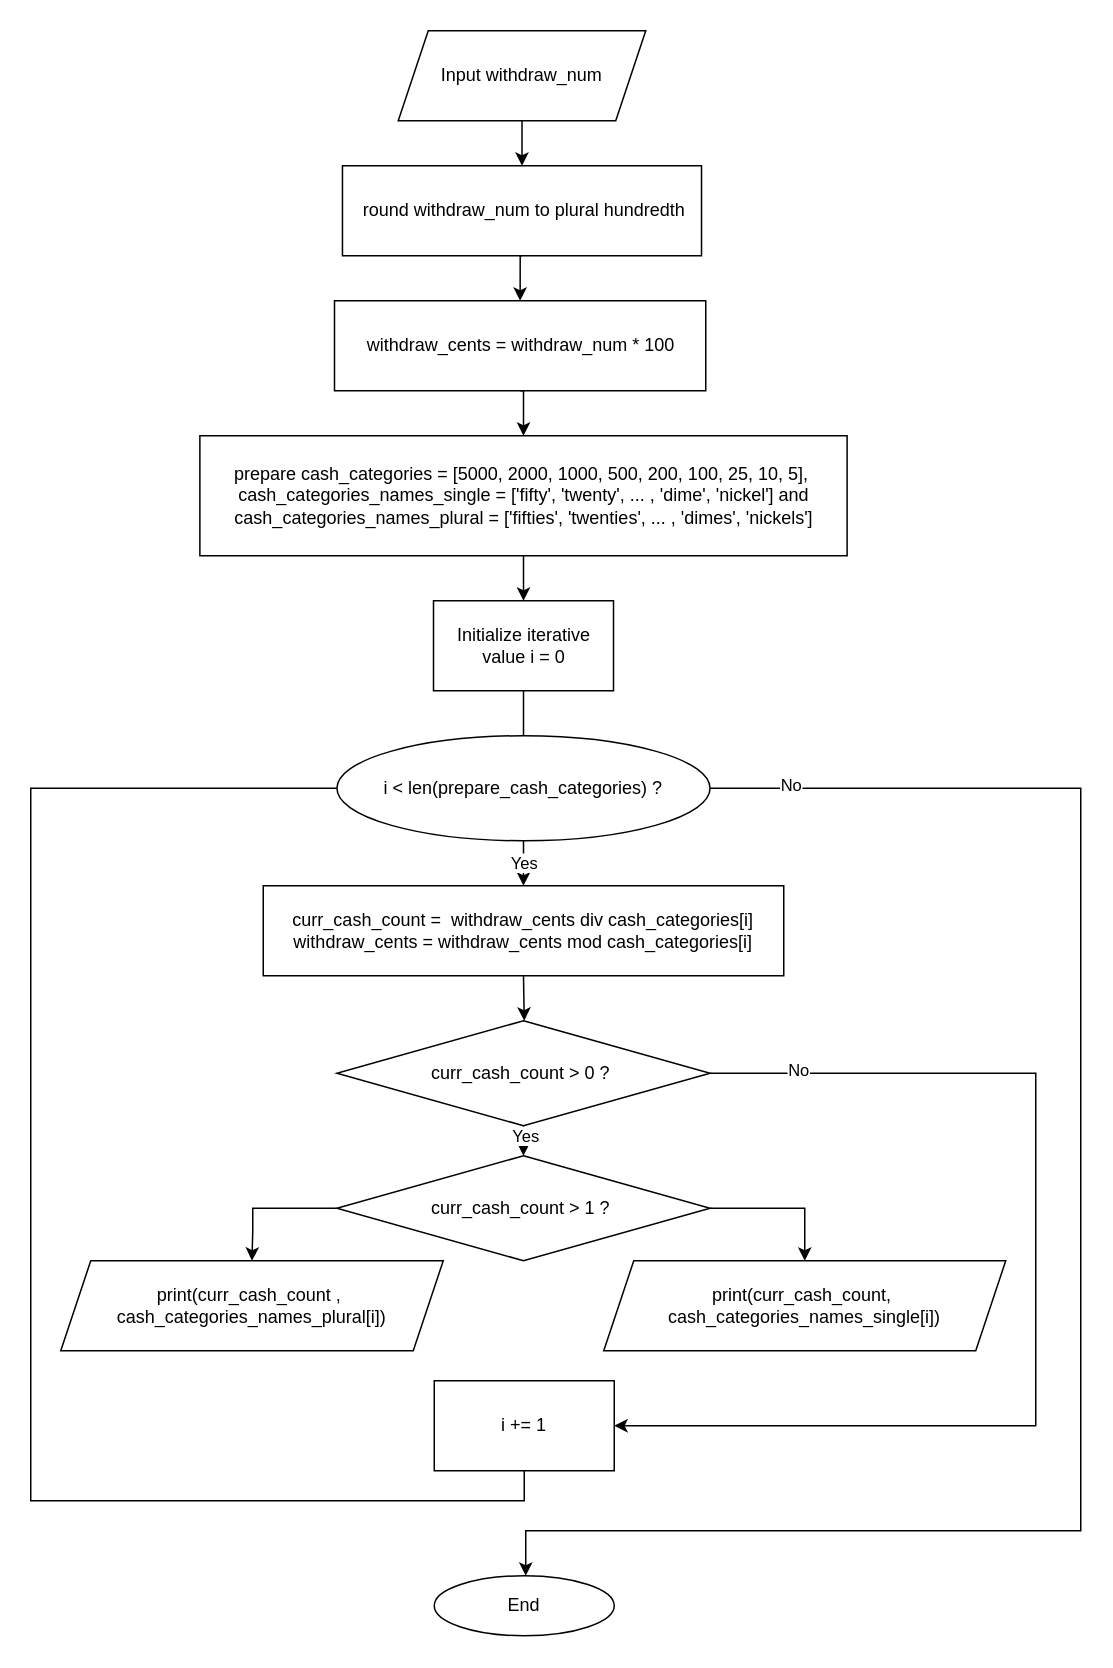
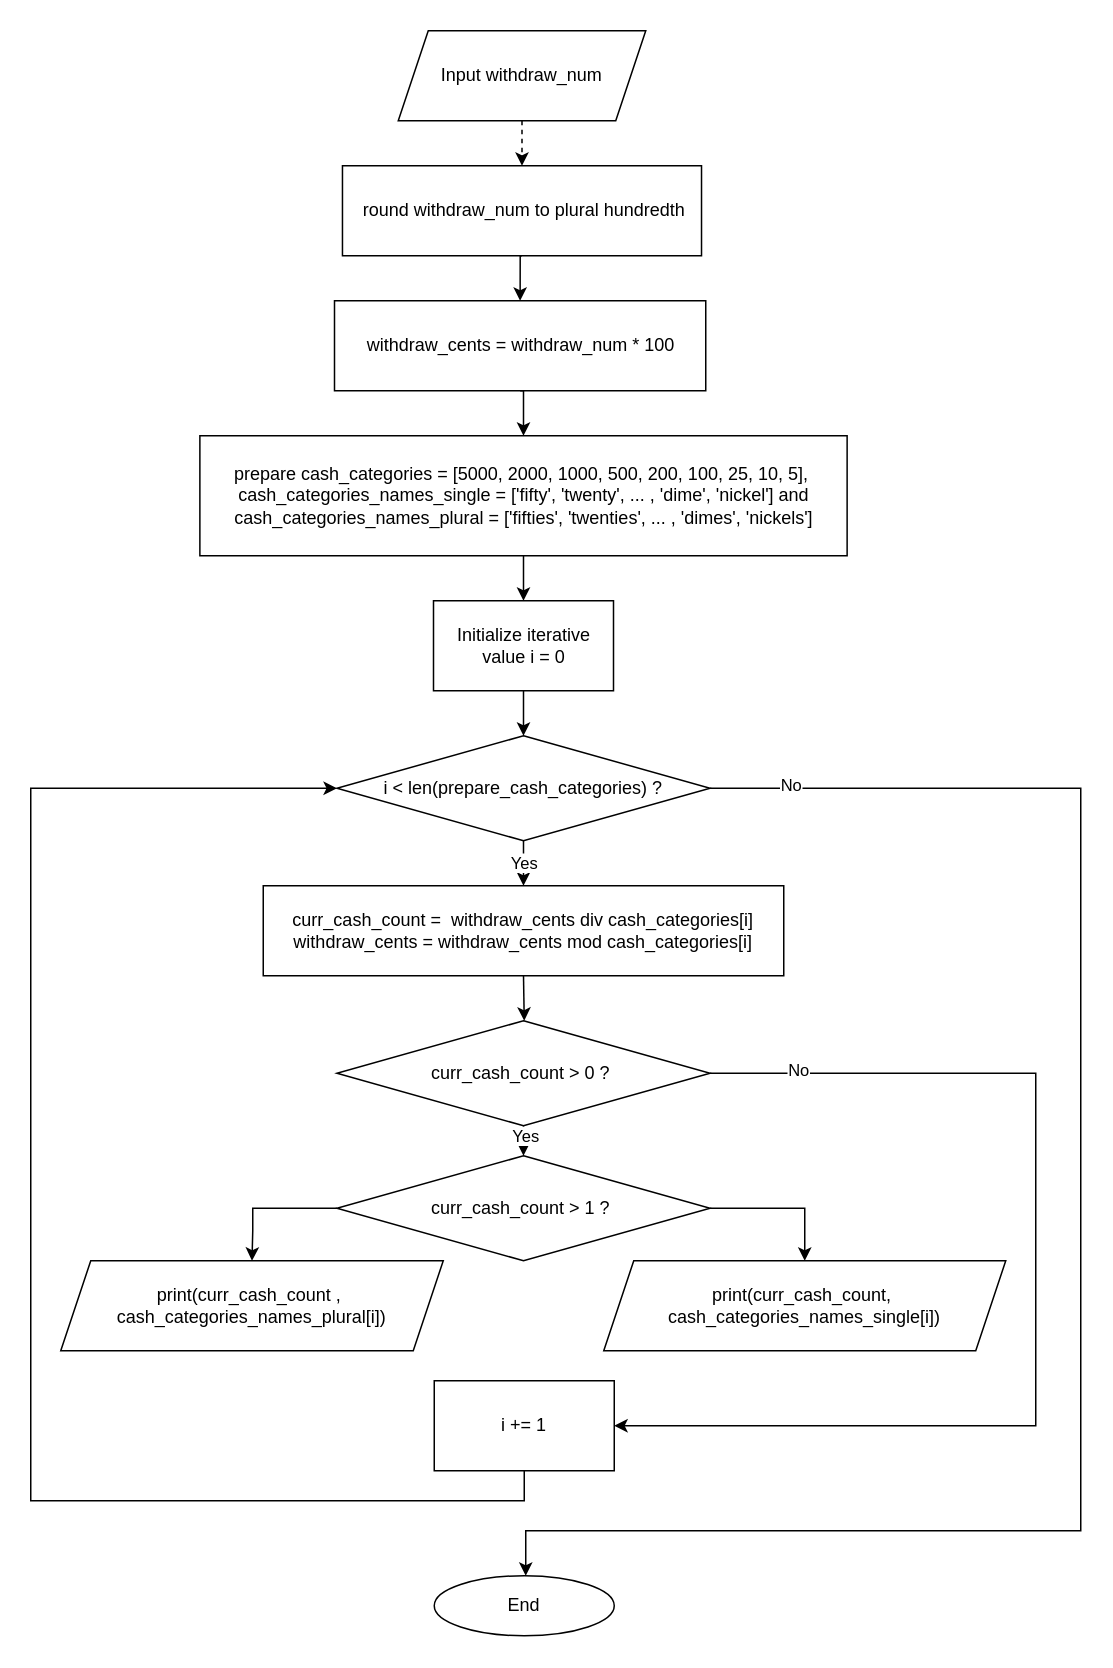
  <mxCell id="0" />
  <mxCell id="1" parent="0" />
- <mxCell id="2" style="edgeStyle=orthogonalEdgeStyle;rounded=0;orthogonalLoop=1;jettySize=auto;html=1;exitX=0.5;exitY=1;exitDx=0;exitDy=0;entryX=0.5;entryY=0;entryDx=0;entryDy=0;" edge="1" parent="1" source="3" target="5"><mxGeometry relative="1" as="geometry" /></mxCell>
+ <mxCell id="2" style="edgeStyle=orthogonalEdgeStyle;rounded=0;orthogonalLoop=1;jettySize=auto;html=1;exitX=0.5;exitY=1;exitDx=0;exitDy=0;entryX=0.5;entryY=0;entryDx=0;entryDy=0;dashed=1;" edge="1" parent="1" source="3" target="5"><mxGeometry relative="1" as="geometry" /></mxCell>
  <mxCell id="3" value="Input withdraw_num" style="shape=parallelogram;perimeter=parallelogramPerimeter;whiteSpace=wrap;html=1;fixedSize=1;" vertex="1" parent="1"><mxGeometry x="265" y="20" width="165" height="60" as="geometry" /></mxCell>
  <mxCell id="4" style="edgeStyle=orthogonalEdgeStyle;rounded=0;orthogonalLoop=1;jettySize=auto;html=1;exitX=0.5;exitY=1;exitDx=0;exitDy=0;entryX=0.5;entryY=0;entryDx=0;entryDy=0;" edge="1" parent="1" source="5" target="7"><mxGeometry relative="1" as="geometry" /></mxCell>
  <mxCell id="5" value="&amp;nbsp;round withdraw_num to plural hundredth" style="rounded=0;whiteSpace=wrap;html=1;" vertex="1" parent="1"><mxGeometry x="227.81" y="110" width="239.37" height="60" as="geometry" /></mxCell>
  <mxCell id="6" style="edgeStyle=orthogonalEdgeStyle;rounded=0;orthogonalLoop=1;jettySize=auto;html=1;exitX=0.5;exitY=1;exitDx=0;exitDy=0;entryX=0.5;entryY=0;entryDx=0;entryDy=0;" edge="1" parent="1" source="7" target="9"><mxGeometry relative="1" as="geometry" /></mxCell>
  <mxCell id="7" value="withdraw_cents = withdraw_num * 100" style="rounded=0;whiteSpace=wrap;html=1;" vertex="1" parent="1"><mxGeometry x="222.5" y="200" width="247.5" height="60" as="geometry" /></mxCell>
  <mxCell id="8" style="edgeStyle=orthogonalEdgeStyle;rounded=0;orthogonalLoop=1;jettySize=auto;html=1;exitX=0.5;exitY=1;exitDx=0;exitDy=0;entryX=0.5;entryY=0;entryDx=0;entryDy=0;" edge="1" parent="1" source="9" target="15"><mxGeometry relative="1" as="geometry" /></mxCell>
  <mxCell id="9" value="prepare cash_categories = [5000, 2000, 1000, 500, 200, 100, 25, 10, 5],&amp;nbsp;&lt;br&gt;cash_categories_names_single = [&lt;span style=&quot;font-size: 12px&quot;&gt;'fifty', 'twenty', ...&amp;nbsp;&lt;/span&gt;&lt;span&gt;, 'dime', 'nickel'] and&lt;br&gt;&lt;/span&gt;&lt;span style=&quot;font-size: 12px&quot;&gt;cash_categories_names_plural =&amp;nbsp;&lt;/span&gt;&lt;span style=&quot;font-size: 12px&quot;&gt;['fifties', 'twenties', ...&amp;nbsp;&lt;/span&gt;&lt;span&gt;, 'dimes', 'nickels']&lt;/span&gt;&lt;span style=&quot;font-size: 12px&quot;&gt;&lt;br&gt;&lt;/span&gt;" style="rounded=0;whiteSpace=wrap;html=1;" vertex="1" parent="1"><mxGeometry x="132.75" y="290" width="431.5" height="80" as="geometry" /></mxCell>
  <mxCell id="10" value="Yes" style="edgeStyle=orthogonalEdgeStyle;rounded=0;orthogonalLoop=1;jettySize=auto;html=1;exitX=0.5;exitY=1;exitDx=0;exitDy=0;entryX=0.5;entryY=0;entryDx=0;entryDy=0;" edge="1" parent="1" source="13" target="17"><mxGeometry relative="1" as="geometry" /></mxCell>
  <mxCell id="11" style="edgeStyle=orthogonalEdgeStyle;rounded=0;orthogonalLoop=1;jettySize=auto;html=1;exitX=1;exitY=0.5;exitDx=0;exitDy=0;" edge="1" parent="1" source="13"><mxGeometry relative="1" as="geometry"><mxPoint x="350" y="1050" as="targetPoint" /><Array as="points"><mxPoint x="720" y="525" /><mxPoint x="720" y="1020" /><mxPoint x="350" y="1020" /></Array></mxGeometry></mxCell>
  <mxCell id="12" value="No" style="edgeLabel;html=1;align=center;verticalAlign=middle;resizable=0;points=[];" vertex="1" connectable="0" parent="11"><mxGeometry x="-0.906" y="3" relative="1" as="geometry"><mxPoint as="offset" /></mxGeometry></mxCell>
- <mxCell id="13" value="i &amp;lt; len(prepare_cash_categories) ?" style="ellipse;whiteSpace=wrap;html=1;" vertex="1" parent="1"><mxGeometry x="224.12" y="490" width="248.76" height="70" as="geometry" /></mxCell>
- <mxCell id="14" style="edgeStyle=orthogonalEdgeStyle;rounded=0;orthogonalLoop=1;jettySize=auto;html=1;exitX=0.5;exitY=1;exitDx=0;exitDy=0;entryX=0.5;entryY=0;entryDx=0;entryDy=0;endArrow=none;" edge="1" parent="1" source="15" target="13"><mxGeometry relative="1" as="geometry" /></mxCell>
+ <mxCell id="13" value="i &amp;lt; len(prepare_cash_categories) ?" style="rhombus;whiteSpace=wrap;html=1;" vertex="1" parent="1"><mxGeometry x="224.12" y="490" width="248.76" height="70" as="geometry" /></mxCell>
+ <mxCell id="14" style="edgeStyle=orthogonalEdgeStyle;rounded=0;orthogonalLoop=1;jettySize=auto;html=1;exitX=0.5;exitY=1;exitDx=0;exitDy=0;entryX=0.5;entryY=0;entryDx=0;entryDy=0;" edge="1" parent="1" source="15" target="13"><mxGeometry relative="1" as="geometry" /></mxCell>
  <mxCell id="15" value="Initialize iterative value i = 0" style="rounded=0;whiteSpace=wrap;html=1;" vertex="1" parent="1"><mxGeometry x="288.5" y="400" width="120" height="60" as="geometry" /></mxCell>
  <mxCell id="16" style="edgeStyle=orthogonalEdgeStyle;rounded=0;orthogonalLoop=1;jettySize=auto;html=1;exitX=0.5;exitY=1;exitDx=0;exitDy=0;" edge="1" parent="1" source="17"><mxGeometry relative="1" as="geometry"><mxPoint x="349" y="680" as="targetPoint" /></mxGeometry></mxCell>
  <mxCell id="17" value="curr_cash_count =&amp;nbsp; withdraw_cents div cash_categories[i]&lt;br&gt;withdraw_cents = withdraw_cents mod cash_categories[i]" style="rounded=0;whiteSpace=wrap;html=1;" vertex="1" parent="1"><mxGeometry x="175" y="590" width="347" height="60" as="geometry" /></mxCell>
  <mxCell id="18" style="edgeStyle=orthogonalEdgeStyle;rounded=0;orthogonalLoop=1;jettySize=auto;html=1;exitX=0.5;exitY=1;exitDx=0;exitDy=0;entryX=0.5;entryY=0;entryDx=0;entryDy=0;" edge="1" parent="1" source="22" target="25"><mxGeometry relative="1" as="geometry" /></mxCell>
  <mxCell id="19" value="Yes" style="edgeLabel;html=1;align=center;verticalAlign=middle;resizable=0;points=[];" vertex="1" connectable="0" parent="18"><mxGeometry x="-0.365" y="1" relative="1" as="geometry"><mxPoint as="offset" /></mxGeometry></mxCell>
  <mxCell id="20" style="edgeStyle=orthogonalEdgeStyle;rounded=0;orthogonalLoop=1;jettySize=auto;html=1;exitX=1;exitY=0.5;exitDx=0;exitDy=0;entryX=1;entryY=0.5;entryDx=0;entryDy=0;" edge="1" parent="1" source="22" target="29"><mxGeometry relative="1" as="geometry"><Array as="points"><mxPoint x="690" y="715" /><mxPoint x="690" y="950" /></Array></mxGeometry></mxCell>
  <mxCell id="21" value="No" style="edgeLabel;html=1;align=center;verticalAlign=middle;resizable=0;points=[];" vertex="1" connectable="0" parent="20"><mxGeometry x="-0.839" y="3" relative="1" as="geometry"><mxPoint as="offset" /></mxGeometry></mxCell>
  <mxCell id="22" value="curr_cash_count &amp;gt; 0 ?&amp;nbsp;" style="rhombus;whiteSpace=wrap;html=1;" vertex="1" parent="1"><mxGeometry x="224.12" y="680" width="248.76" height="70" as="geometry" /></mxCell>
  <mxCell id="23" style="edgeStyle=orthogonalEdgeStyle;rounded=0;orthogonalLoop=1;jettySize=auto;html=1;entryX=0.5;entryY=0;entryDx=0;entryDy=0;" edge="1" parent="1" source="25" target="26"><mxGeometry relative="1" as="geometry"><Array as="points"><mxPoint x="168" y="805" /><mxPoint x="168" y="820" /></Array></mxGeometry></mxCell>
  <mxCell id="24" style="edgeStyle=orthogonalEdgeStyle;rounded=0;orthogonalLoop=1;jettySize=auto;html=1;exitX=1;exitY=0.5;exitDx=0;exitDy=0;" edge="1" parent="1" source="25" target="27"><mxGeometry relative="1" as="geometry" /></mxCell>
  <mxCell id="25" value="curr_cash_count &amp;gt; 1 ?&amp;nbsp;" style="rhombus;whiteSpace=wrap;html=1;" vertex="1" parent="1"><mxGeometry x="224.12" y="770" width="248.76" height="70" as="geometry" /></mxCell>
  <mxCell id="26" value="print(curr_cash_count ,&amp;nbsp; cash_categories_names_plural[i])" style="shape=parallelogram;perimeter=parallelogramPerimeter;whiteSpace=wrap;html=1;fixedSize=1;" vertex="1" parent="1"><mxGeometry x="40" y="840" width="255" height="60" as="geometry" /></mxCell>
  <mxCell id="27" value="&lt;span&gt;print(curr_cash_count,&amp;nbsp; cash_categories_names_single[i])&lt;/span&gt;" style="shape=parallelogram;perimeter=parallelogramPerimeter;whiteSpace=wrap;html=1;fixedSize=1;" vertex="1" parent="1"><mxGeometry x="402" y="840" width="268" height="60" as="geometry" /></mxCell>
- <mxCell id="28" style="edgeStyle=orthogonalEdgeStyle;rounded=0;orthogonalLoop=1;jettySize=auto;html=1;exitX=0.5;exitY=1;exitDx=0;exitDy=0;entryX=0;entryY=0.5;entryDx=0;entryDy=0;endArrow=none;" edge="1" parent="1" source="29" target="13"><mxGeometry relative="1" as="geometry"><Array as="points"><mxPoint x="349" y="1000" /><mxPoint x="20" y="1000" /><mxPoint x="20" y="525" /></Array></mxGeometry></mxCell>
+ <mxCell id="28" style="edgeStyle=orthogonalEdgeStyle;rounded=0;orthogonalLoop=1;jettySize=auto;html=1;exitX=0.5;exitY=1;exitDx=0;exitDy=0;entryX=0;entryY=0.5;entryDx=0;entryDy=0;" edge="1" parent="1" source="29" target="13"><mxGeometry relative="1" as="geometry"><Array as="points"><mxPoint x="349" y="1000" /><mxPoint x="20" y="1000" /><mxPoint x="20" y="525" /></Array></mxGeometry></mxCell>
  <mxCell id="29" value="i += 1" style="rounded=0;whiteSpace=wrap;html=1;" vertex="1" parent="1"><mxGeometry x="289" y="920" width="120" height="60" as="geometry" /></mxCell>
  <mxCell id="30" value="End" style="ellipse;whiteSpace=wrap;html=1;" vertex="1" parent="1"><mxGeometry x="289" y="1050" width="120" height="40" as="geometry" /></mxCell>
